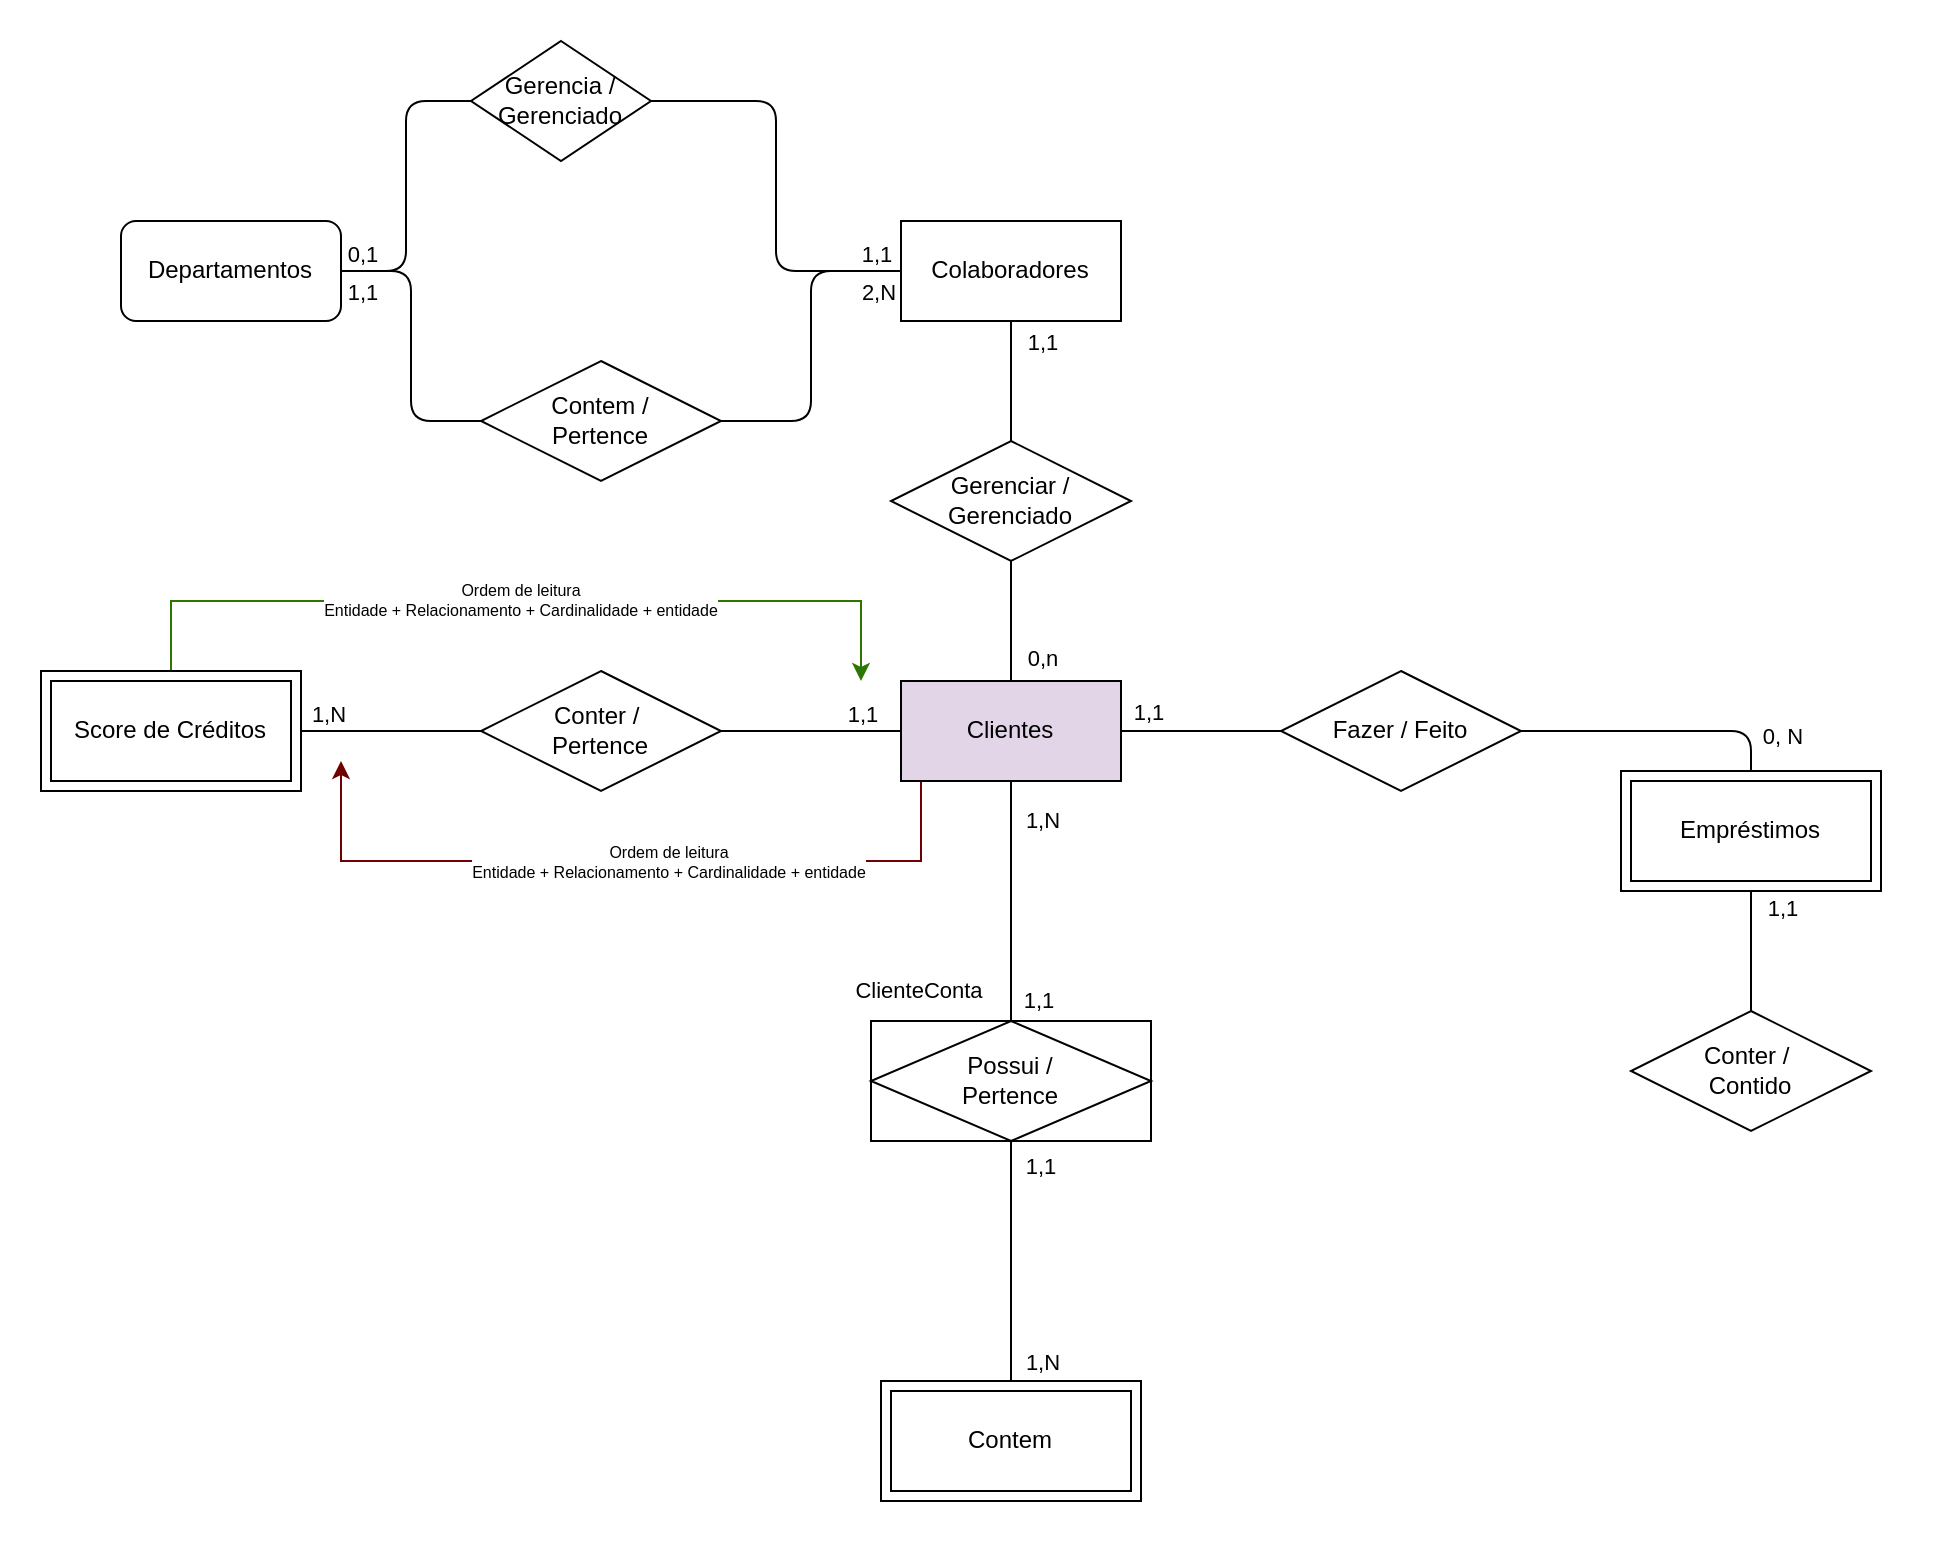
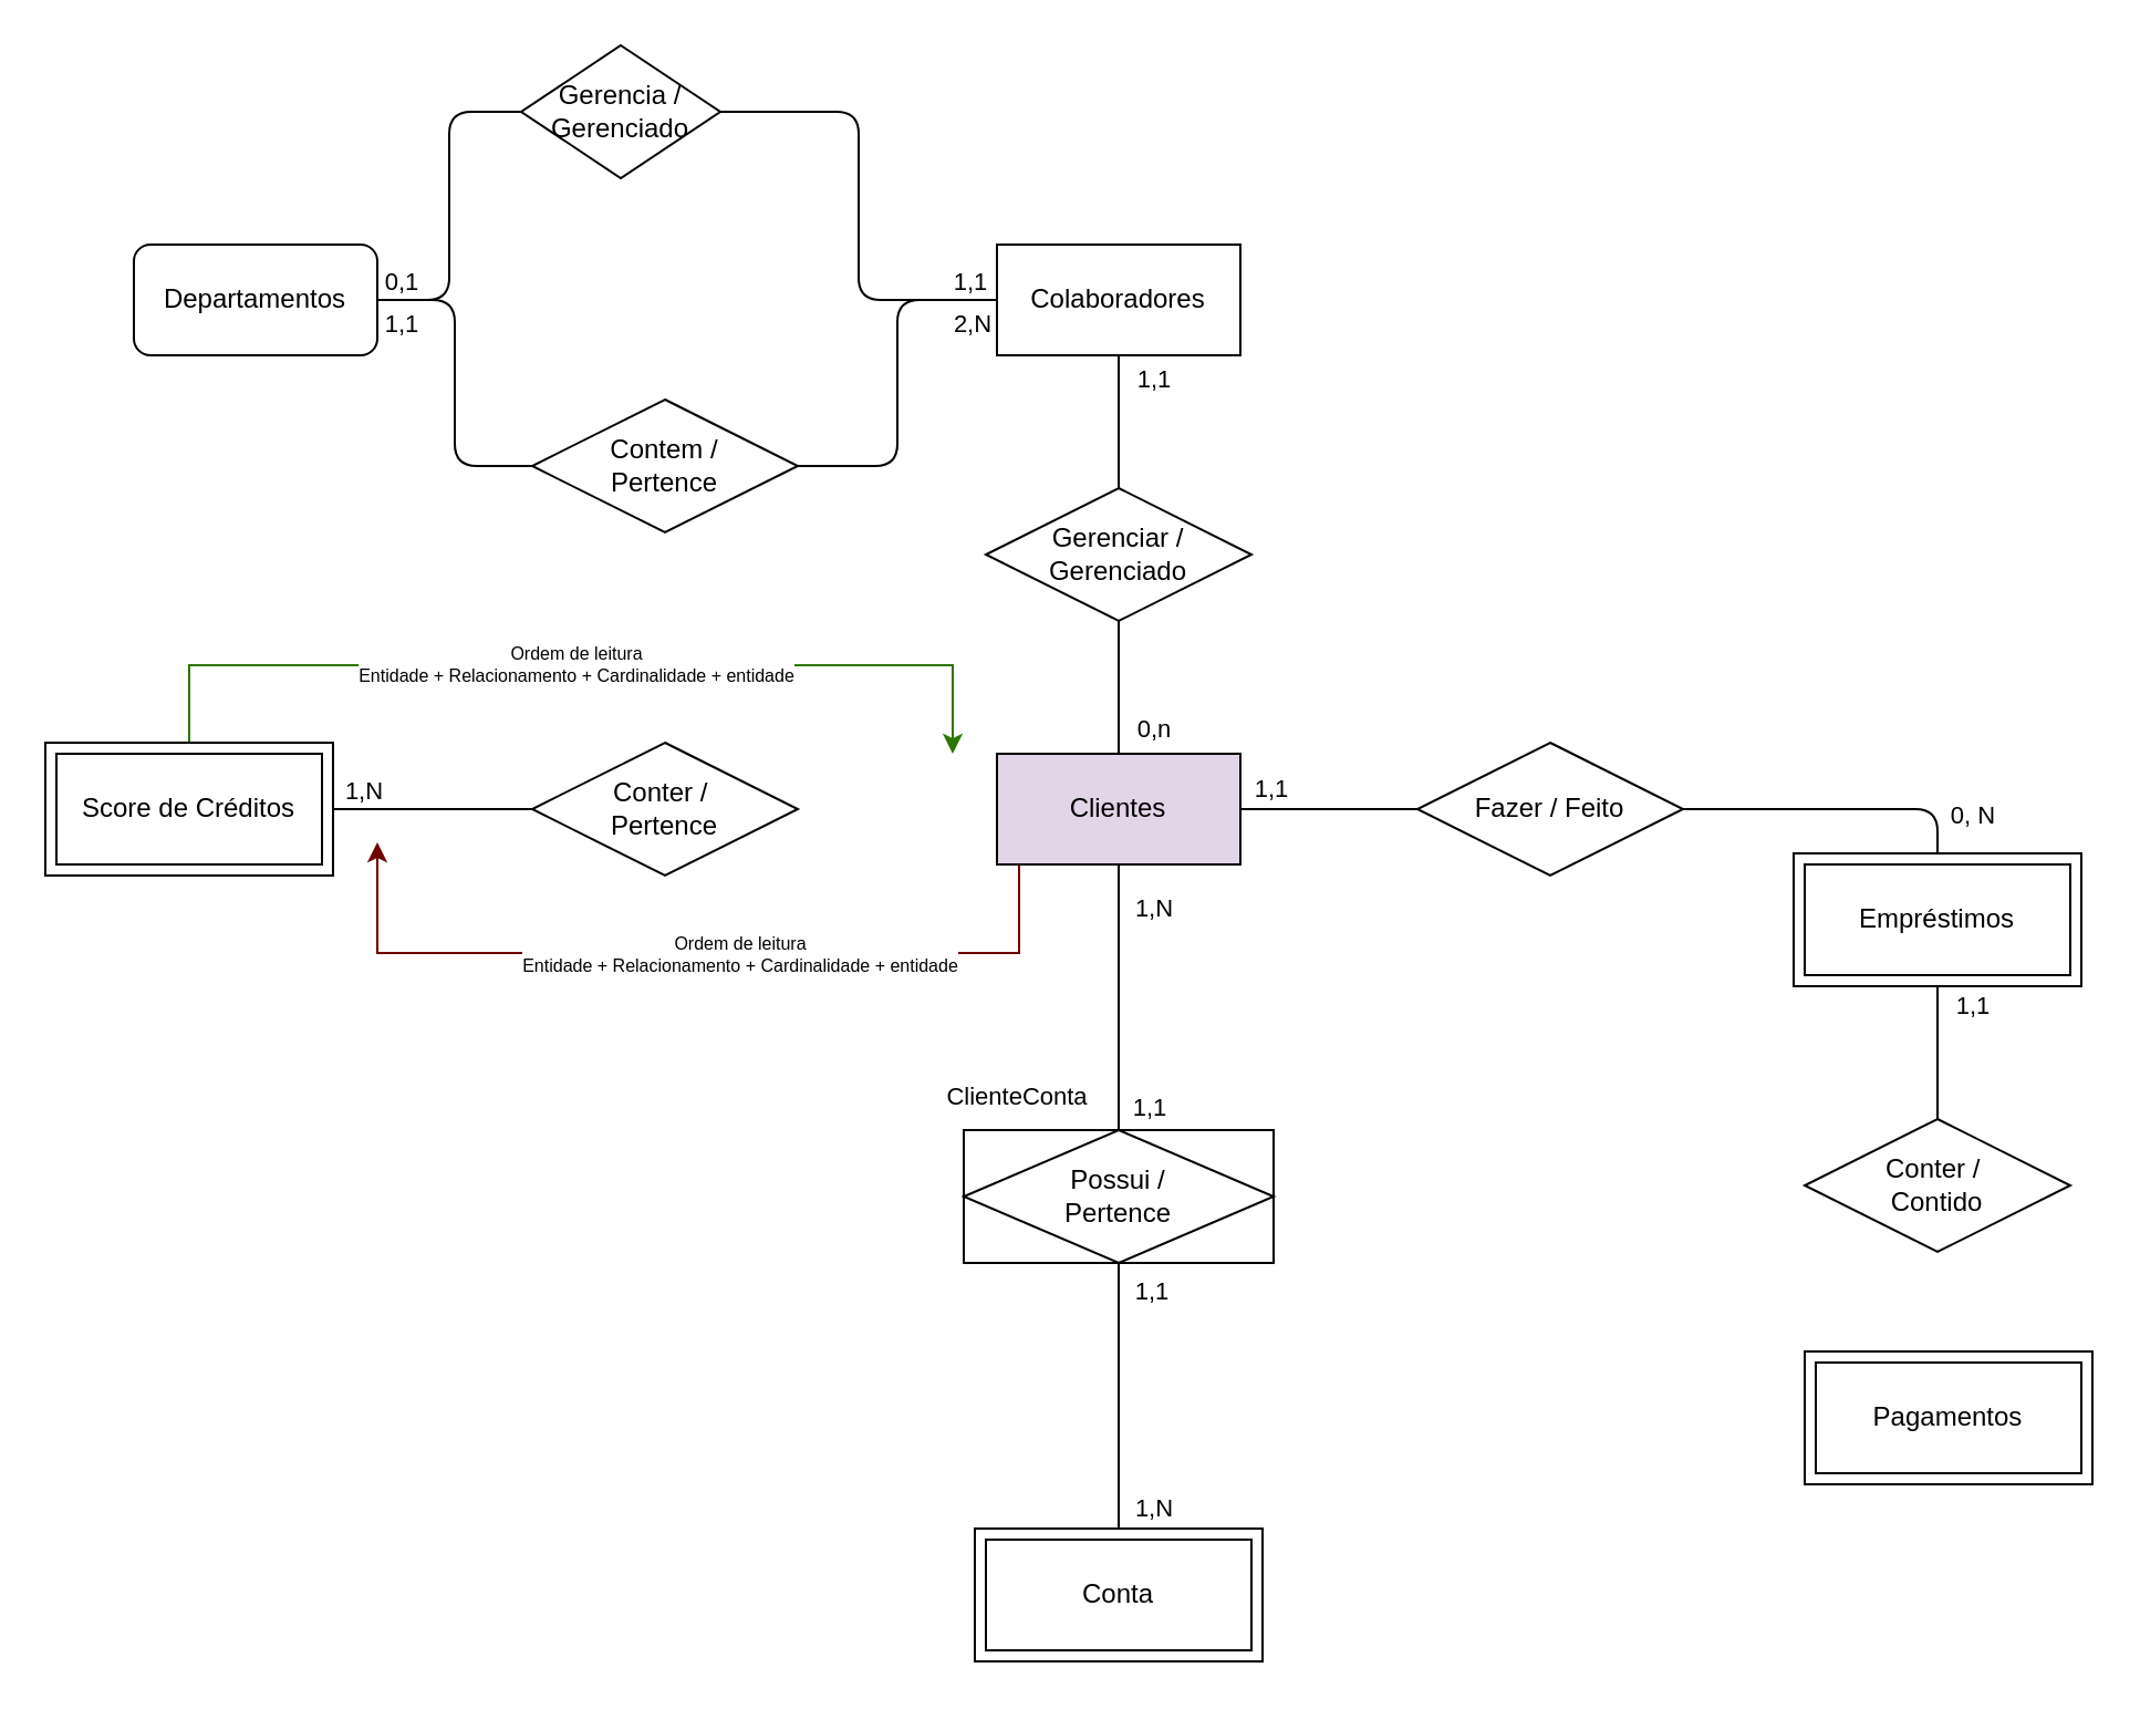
  <mxCell id="0" />
  <mxCell id="1" parent="0" />
  <mxCell id="2" style="edgeStyle=orthogonalEdgeStyle;rounded=1;orthogonalLoop=1;jettySize=auto;html=1;strokeColor=default;align=center;verticalAlign=middle;fontFamily=Helvetica;fontSize=11;fontColor=default;labelBackgroundColor=default;startFill=0;endArrow=none;startArrow=none;curved=0;" parent="1" source="12" target="26" edge="1"><mxGeometry relative="1" as="geometry" /></mxCell>
  <mxCell id="3" value="1,1" style="edgeLabel;html=1;align=center;verticalAlign=bottom;resizable=0;points=[];" parent="2" vertex="1" connectable="0"><mxGeometry x="-0.683" y="1" relative="1" as="geometry"><mxPoint as="offset" /></mxGeometry></mxCell>
- <mxCell id="4" style="edgeStyle=orthogonalEdgeStyle;rounded=1;orthogonalLoop=1;jettySize=auto;html=1;entryX=1;entryY=0.5;entryDx=0;entryDy=0;strokeColor=default;align=center;verticalAlign=middle;fontFamily=Helvetica;fontSize=11;fontColor=default;labelBackgroundColor=default;startFill=0;endArrow=none;startArrow=none;curved=0;" parent="1" source="12" target="33" edge="1"><mxGeometry relative="1" as="geometry" /></mxCell>
- <mxCell id="5" value="1,1" style="edgeLabel;html=1;align=center;verticalAlign=bottom;resizable=0;points=[];fontColor=light-dark(#000000,#00FF00);" parent="4" vertex="1" connectable="0"><mxGeometry x="-0.77" y="-1" relative="1" as="geometry"><mxPoint x="-10" y="1" as="offset" /></mxGeometry></mxCell>
  <mxCell id="6" style="edgeStyle=orthogonalEdgeStyle;rounded=1;orthogonalLoop=1;jettySize=auto;html=1;entryX=0.5;entryY=0;entryDx=0;entryDy=0;strokeColor=default;align=center;verticalAlign=middle;fontFamily=Helvetica;fontSize=11;fontColor=default;labelBackgroundColor=default;startFill=0;endArrow=none;startArrow=none;curved=0;" parent="1" source="12" target="44" edge="1"><mxGeometry relative="1" as="geometry"><mxPoint x="505" y="445" as="targetPoint" /><Array as="points"><mxPoint x="505" y="510" /><mxPoint x="505" y="510" /></Array></mxGeometry></mxCell>
  <mxCell id="7" value="1,N" style="edgeLabel;html=1;align=center;verticalAlign=middle;resizable=0;points=[];" vertex="1" connectable="0" parent="6"><mxGeometry x="-0.733" relative="1" as="geometry"><mxPoint x="15" y="3" as="offset" /></mxGeometry></mxCell>
  <mxCell id="8" style="edgeStyle=orthogonalEdgeStyle;rounded=1;orthogonalLoop=1;jettySize=auto;html=1;entryX=0.5;entryY=1;entryDx=0;entryDy=0;strokeColor=default;align=center;verticalAlign=middle;fontFamily=Helvetica;fontSize=11;fontColor=default;labelBackgroundColor=default;startArrow=none;startFill=0;endArrow=none;curved=0;" parent="1" source="12" target="29" edge="1"><mxGeometry relative="1" as="geometry" /></mxCell>
  <mxCell id="9" value="0,n" style="edgeLabel;html=1;align=center;verticalAlign=middle;resizable=0;points=[];" vertex="1" connectable="0" parent="8"><mxGeometry x="-0.611" y="-1" relative="1" as="geometry"><mxPoint x="14" as="offset" /></mxGeometry></mxCell>
  <mxCell id="10" style="edgeStyle=orthogonalEdgeStyle;rounded=0;orthogonalLoop=1;jettySize=auto;html=1;fillColor=#a20025;strokeColor=#6F0000;" parent="1" source="12" edge="1"><mxGeometry relative="1" as="geometry"><mxPoint x="170" y="380" as="targetPoint" /><Array as="points"><mxPoint x="460" y="430" /><mxPoint x="170" y="430" /></Array></mxGeometry></mxCell>
  <mxCell id="11" value="&lt;span style=&quot;font-size: 8px;&quot;&gt;Ordem de leitura&lt;/span&gt;&lt;div style=&quot;font-size: 8px;&quot;&gt;Entidade + Relacionamento + Cardinalidade + entidade&lt;/div&gt;" style="edgeLabel;html=1;align=center;verticalAlign=middle;resizable=0;points=[];" parent="10" vertex="1" connectable="0"><mxGeometry x="-0.119" y="-1" relative="1" as="geometry"><mxPoint as="offset" /></mxGeometry></mxCell>
  <mxCell id="12" value="Clientes" style="whiteSpace=wrap;html=1;align=center;fillColor=#e1d5e7;" parent="1" vertex="1"><mxGeometry x="450" y="340" width="110" height="50" as="geometry" /></mxCell>
  <mxCell id="13" style="edgeStyle=orthogonalEdgeStyle;rounded=1;orthogonalLoop=1;jettySize=auto;html=1;entryX=1;entryY=0.5;entryDx=0;entryDy=0;curved=0;startArrow=none;startFill=0;endArrow=none;" parent="1" source="16" target="38" edge="1"><mxGeometry relative="1" as="geometry" /></mxCell>
  <mxCell id="14" style="edgeStyle=orthogonalEdgeStyle;rounded=1;orthogonalLoop=1;jettySize=auto;html=1;entryX=1;entryY=0.5;entryDx=0;entryDy=0;strokeColor=default;align=center;verticalAlign=middle;fontFamily=Helvetica;fontSize=11;fontColor=default;labelBackgroundColor=default;startArrow=none;startFill=0;endArrow=none;curved=0;" parent="1" source="16" target="41" edge="1"><mxGeometry relative="1" as="geometry" /></mxCell>
  <mxCell id="15" value="1,1" style="edgeLabel;html=1;align=center;verticalAlign=bottom;resizable=0;points=[];" vertex="1" connectable="0" parent="14"><mxGeometry x="-0.838" relative="1" as="geometry"><mxPoint as="offset" /></mxGeometry></mxCell>
  <mxCell id="16" value="Colaboradores" style="whiteSpace=wrap;html=1;align=center;" parent="1" vertex="1"><mxGeometry x="450" y="110" width="110" height="50" as="geometry" /></mxCell>
  <mxCell id="17" value="Departamentos" style="whiteSpace=wrap;html=1;align=center;rounded=1;" parent="1" vertex="1"><mxGeometry x="60" y="110" width="110" height="50" as="geometry" /></mxCell>
  <mxCell id="18" value="Ordem de leitura&lt;div&gt;Entidade + Relacionamento + Cardinalidade + entidade&lt;/div&gt;" style="edgeStyle=orthogonalEdgeStyle;rounded=0;orthogonalLoop=1;jettySize=auto;html=1;fillColor=#60a917;strokeColor=#2D7600;fontSize=8;" parent="1" source="19" edge="1"><mxGeometry relative="1" as="geometry"><mxPoint x="430" y="340" as="targetPoint" /><Array as="points"><mxPoint x="85" y="300" /><mxPoint x="430" y="300" /></Array></mxGeometry></mxCell>
  <mxCell id="19" value="Score de Créditos" style="shape=ext;margin=3;double=1;whiteSpace=wrap;html=1;align=center;" parent="1" vertex="1"><mxGeometry x="20" y="335" width="130" height="60" as="geometry" /></mxCell>
  <mxCell id="20" style="edgeStyle=orthogonalEdgeStyle;rounded=1;orthogonalLoop=1;jettySize=auto;html=1;entryX=0.5;entryY=0;entryDx=0;entryDy=0;strokeColor=default;align=center;verticalAlign=middle;fontFamily=Helvetica;fontSize=11;fontColor=default;labelBackgroundColor=default;startFill=0;endArrow=none;startArrow=none;curved=0;" parent="1" source="22" target="36" edge="1"><mxGeometry relative="1" as="geometry" /></mxCell>
  <mxCell id="21" value="1,1" style="edgeLabel;html=1;align=center;verticalAlign=middle;resizable=0;points=[];" vertex="1" connectable="0" parent="20"><mxGeometry x="-0.723" y="1" relative="1" as="geometry"><mxPoint x="14" as="offset" /></mxGeometry></mxCell>
  <mxCell id="22" value="Empréstimos" style="shape=ext;margin=3;double=1;whiteSpace=wrap;html=1;align=center;" parent="1" vertex="1"><mxGeometry x="810" y="385" width="130" height="60" as="geometry" /></mxCell>
+ <mxCell id="23" value="Pagamentos" style="shape=ext;margin=3;double=1;whiteSpace=wrap;html=1;align=center;" parent="1" vertex="1"><mxGeometry x="815" y="610" width="130" height="60" as="geometry" /></mxCell>
  <mxCell id="24" style="edgeStyle=orthogonalEdgeStyle;rounded=1;orthogonalLoop=1;jettySize=auto;html=1;entryX=0.5;entryY=0;entryDx=0;entryDy=0;strokeColor=default;align=center;verticalAlign=middle;fontFamily=Helvetica;fontSize=11;fontColor=default;labelBackgroundColor=default;startFill=0;endArrow=none;startArrow=none;curved=0;" parent="1" source="26" target="22" edge="1"><mxGeometry relative="1" as="geometry" /></mxCell>
  <mxCell id="25" value="0, N" style="edgeLabel;html=1;align=center;verticalAlign=bottom;resizable=0;points=[];" parent="24" vertex="1" connectable="0"><mxGeometry x="0.872" relative="1" as="geometry"><mxPoint x="15" as="offset" /></mxGeometry></mxCell>
  <mxCell id="26" value="Fazer / Feito" style="shape=rhombus;perimeter=rhombusPerimeter;whiteSpace=wrap;html=1;align=center;" parent="1" vertex="1"><mxGeometry x="640" y="335" width="120" height="60" as="geometry" /></mxCell>
  <mxCell id="27" style="edgeStyle=orthogonalEdgeStyle;rounded=1;orthogonalLoop=1;jettySize=auto;html=1;entryX=0.5;entryY=1;entryDx=0;entryDy=0;strokeColor=default;align=center;verticalAlign=middle;fontFamily=Helvetica;fontSize=11;fontColor=default;labelBackgroundColor=default;startArrow=none;startFill=0;endArrow=none;curved=0;" parent="1" source="29" target="16" edge="1"><mxGeometry relative="1" as="geometry" /></mxCell>
  <mxCell id="28" value="1,1" style="edgeLabel;html=1;align=center;verticalAlign=middle;resizable=0;points=[];" vertex="1" connectable="0" parent="27"><mxGeometry x="0.762" y="1" relative="1" as="geometry"><mxPoint x="16" y="3" as="offset" /></mxGeometry></mxCell>
  <mxCell id="29" value="Gerenciar /&lt;div&gt;Gerenciado&lt;/div&gt;" style="shape=rhombus;perimeter=rhombusPerimeter;whiteSpace=wrap;html=1;align=center;" parent="1" vertex="1"><mxGeometry x="445" y="220" width="120" height="60" as="geometry" /></mxCell>
- <mxCell id="30" value="Contem" style="shape=ext;margin=3;double=1;whiteSpace=wrap;html=1;align=center;" parent="1" vertex="1"><mxGeometry x="440" y="690" width="130" height="60" as="geometry" /></mxCell>
+ <mxCell id="30" value="Conta" style="shape=ext;margin=3;double=1;whiteSpace=wrap;html=1;align=center;" parent="1" vertex="1"><mxGeometry x="440" y="690" width="130" height="60" as="geometry" /></mxCell>
  <mxCell id="31" style="edgeStyle=orthogonalEdgeStyle;rounded=1;orthogonalLoop=1;jettySize=auto;html=1;endArrow=none;startFill=0;strokeColor=default;align=center;verticalAlign=middle;fontFamily=Helvetica;fontSize=11;fontColor=default;labelBackgroundColor=default;startArrow=none;curved=0;" parent="1" source="33" target="19" edge="1"><mxGeometry relative="1" as="geometry" /></mxCell>
  <mxCell id="32" value="1,N" style="edgeLabel;html=1;align=center;verticalAlign=bottom;resizable=0;points=[];fontColor=light-dark(#000000,#EA6B66);" parent="31" vertex="1" connectable="0"><mxGeometry x="0.701" relative="1" as="geometry"><mxPoint as="offset" /></mxGeometry></mxCell>
  <mxCell id="33" value="Conter /&amp;nbsp;&lt;div&gt;Pertence&lt;/div&gt;" style="shape=rhombus;perimeter=rhombusPerimeter;whiteSpace=wrap;html=1;align=center;" parent="1" vertex="1"><mxGeometry x="240" y="335" width="120" height="60" as="geometry" /></mxCell>
  <mxCell id="34" style="edgeStyle=orthogonalEdgeStyle;rounded=1;orthogonalLoop=1;jettySize=auto;html=1;entryX=0.5;entryY=0;entryDx=0;entryDy=0;strokeColor=default;align=center;verticalAlign=middle;fontFamily=Helvetica;fontSize=11;fontColor=default;labelBackgroundColor=default;startFill=0;endArrow=none;startArrow=none;curved=0;exitX=0.5;exitY=1;exitDx=0;exitDy=0;" parent="1" source="44" target="30" edge="1"><mxGeometry relative="1" as="geometry"><mxPoint x="505" y="505" as="sourcePoint" /></mxGeometry></mxCell>
  <mxCell id="35" value="1,N" style="edgeLabel;html=1;align=center;verticalAlign=middle;resizable=0;points=[];" vertex="1" connectable="0" parent="34"><mxGeometry x="0.333" y="2" relative="1" as="geometry"><mxPoint x="13" y="30" as="offset" /></mxGeometry></mxCell>
  <mxCell id="36" value="Conter /&amp;nbsp;&lt;div&gt;Contido&lt;/div&gt;" style="shape=rhombus;perimeter=rhombusPerimeter;whiteSpace=wrap;html=1;align=center;" parent="1" vertex="1"><mxGeometry x="815" y="505" width="120" height="60" as="geometry" /></mxCell>
  <mxCell id="37" style="edgeStyle=orthogonalEdgeStyle;rounded=1;orthogonalLoop=1;jettySize=auto;html=1;entryX=1;entryY=0.5;entryDx=0;entryDy=0;strokeColor=default;align=center;verticalAlign=middle;fontFamily=Helvetica;fontSize=11;fontColor=default;labelBackgroundColor=default;startArrow=none;startFill=0;endArrow=none;curved=0;" parent="1" source="38" target="17" edge="1"><mxGeometry relative="1" as="geometry" /></mxCell>
  <mxCell id="38" value="Gerencia /&lt;div&gt;Gerenciado&lt;/div&gt;" style="shape=rhombus;perimeter=rhombusPerimeter;whiteSpace=wrap;html=1;align=center;" parent="1" vertex="1"><mxGeometry x="235" y="20" width="90" height="60" as="geometry" /></mxCell>
  <mxCell id="39" style="edgeStyle=orthogonalEdgeStyle;rounded=1;orthogonalLoop=1;jettySize=auto;html=1;entryX=1;entryY=0.5;entryDx=0;entryDy=0;strokeColor=default;align=center;verticalAlign=middle;fontFamily=Helvetica;fontSize=11;fontColor=default;labelBackgroundColor=default;startArrow=none;startFill=0;endArrow=none;curved=0;" parent="1" source="41" target="17" edge="1"><mxGeometry relative="1" as="geometry" /></mxCell>
  <mxCell id="40" value="0,1" style="edgeLabel;html=1;align=center;verticalAlign=bottom;resizable=0;points=[];" vertex="1" connectable="0" parent="39"><mxGeometry x="0.863" relative="1" as="geometry"><mxPoint as="offset" /></mxGeometry></mxCell>
  <mxCell id="41" value="Contem /&lt;div&gt;Pertence&lt;/div&gt;" style="shape=rhombus;perimeter=rhombusPerimeter;whiteSpace=wrap;html=1;align=center;" parent="1" vertex="1"><mxGeometry x="240" y="180" width="120" height="60" as="geometry" /></mxCell>
  <mxCell id="42" value="2,N" style="edgeLabel;html=1;align=center;verticalAlign=bottom;resizable=0;points=[];" vertex="1" connectable="0" parent="1"><mxGeometry x="438.002" y="154" as="geometry" /></mxCell>
  <mxCell id="43" value="1,1" style="edgeLabel;html=1;align=center;verticalAlign=bottom;resizable=0;points=[];" vertex="1" connectable="0" parent="1"><mxGeometry x="180.998" y="154" as="geometry" /></mxCell>
  <mxCell id="44" value="Possui /&lt;div&gt;Pertence&lt;/div&gt;" style="shape=associativeEntity;whiteSpace=wrap;html=1;align=center;" vertex="1" parent="1"><mxGeometry x="435" y="510" width="140" height="60" as="geometry" /></mxCell>
  <mxCell id="45" value="ClienteConta" style="edgeLabel;html=1;align=center;verticalAlign=middle;resizable=0;points=[];" vertex="1" connectable="0" parent="1"><mxGeometry x="550" y="430" as="geometry"><mxPoint x="-92" y="64" as="offset" /></mxGeometry></mxCell>
  <mxCell id="46" value="1,1" style="edgeLabel;html=1;align=center;verticalAlign=middle;resizable=0;points=[];" vertex="1" connectable="0" parent="1"><mxGeometry x="518" y="499" as="geometry" /></mxCell>
  <mxCell id="47" value="1,1" style="edgeLabel;html=1;align=center;verticalAlign=middle;resizable=0;points=[];" vertex="1" connectable="0" parent="1"><mxGeometry x="531" y="513" as="geometry"><mxPoint x="-12" y="69" as="offset" /></mxGeometry></mxCell>
